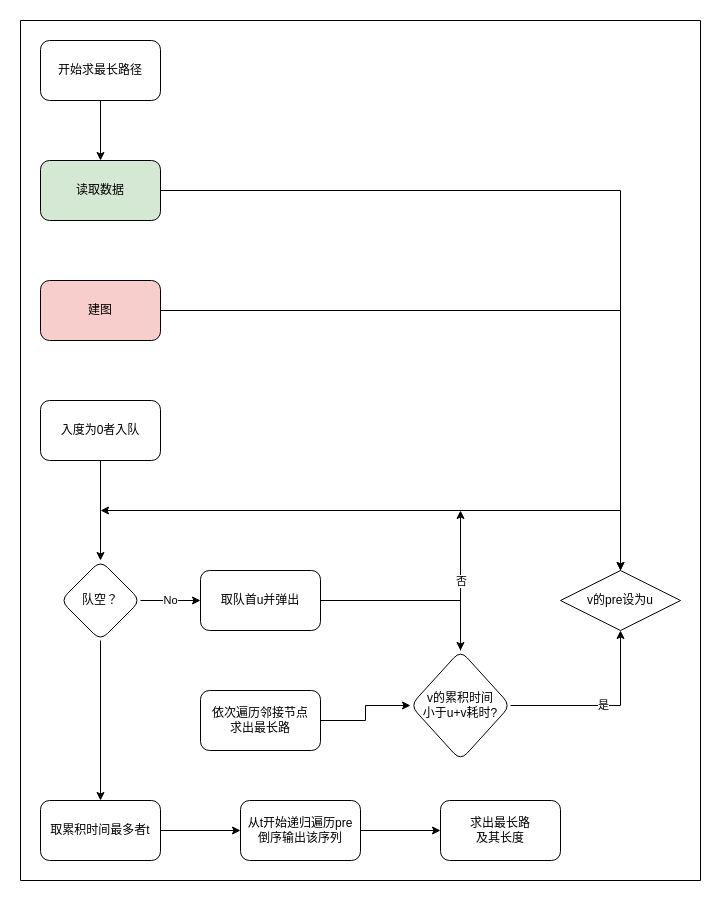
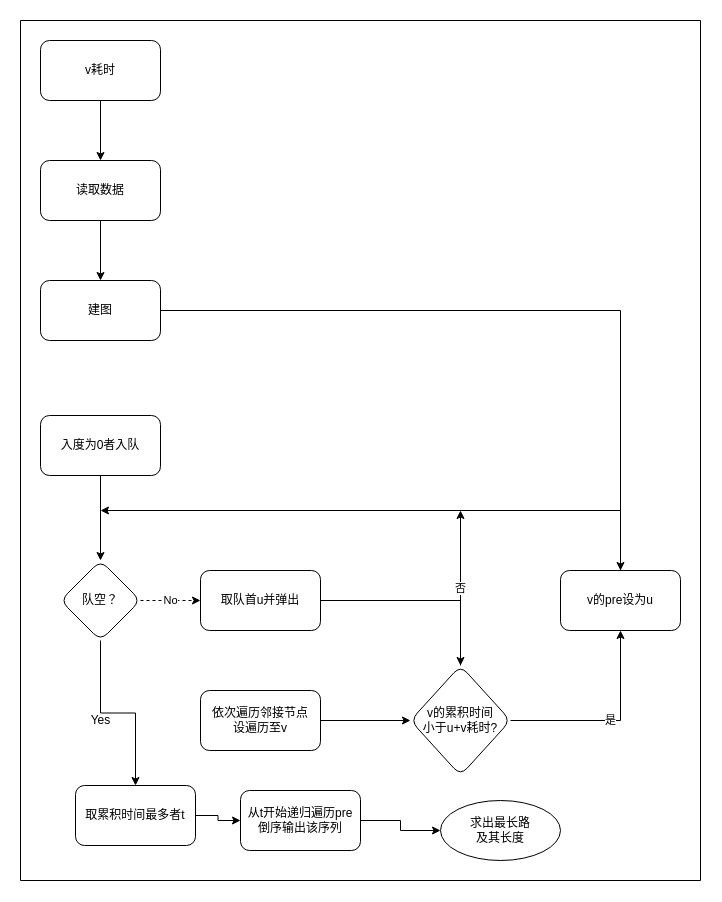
  <mxCell id="0" />
  <mxCell id="1" parent="0" />
  <mxCell id="2" value="" style="edgeStyle=orthogonalEdgeStyle;rounded=0;orthogonalLoop=1;jettySize=auto;html=1;" edge="1" parent="1" source="3" target="5"><mxGeometry relative="1" as="geometry" /></mxCell>
- <mxCell id="3" value="开始求最长路径" style="rounded=1;whiteSpace=wrap;html=1;" vertex="1" parent="1"><mxGeometry x="40" y="40" width="120" height="60" as="geometry" /></mxCell>
- <mxCell id="4" value="" style="edgeStyle=orthogonalEdgeStyle;rounded=0;orthogonalLoop=1;jettySize=auto;html=1;" edge="1" parent="1" source="5" target="21"><mxGeometry relative="1" as="geometry" /></mxCell>
- <mxCell id="5" value="读取数据" style="whiteSpace=wrap;html=1;rounded=1;fillColor=#d5e8d4;" vertex="1" parent="1"><mxGeometry x="40" y="160" width="120" height="60" as="geometry" /></mxCell>
+ <mxCell id="3" value="v耗时" style="rounded=1;whiteSpace=wrap;html=1;" vertex="1" parent="1"><mxGeometry x="40" y="40" width="120" height="60" as="geometry" /></mxCell>
+ <mxCell id="4" value="" style="edgeStyle=orthogonalEdgeStyle;rounded=0;orthogonalLoop=1;jettySize=auto;html=1;" edge="1" parent="1" source="5" target="7"><mxGeometry relative="1" as="geometry" /></mxCell>
+ <mxCell id="5" value="读取数据" style="whiteSpace=wrap;html=1;rounded=1;" vertex="1" parent="1"><mxGeometry x="40" y="160" width="120" height="60" as="geometry" /></mxCell>
  <mxCell id="6" value="" style="edgeStyle=orthogonalEdgeStyle;rounded=0;orthogonalLoop=1;jettySize=auto;html=1;" edge="1" parent="1" source="7" target="21"><mxGeometry relative="1" as="geometry" /></mxCell>
- <mxCell id="7" value="建图" style="whiteSpace=wrap;html=1;rounded=1;fillColor=#f8cecc;" vertex="1" parent="1"><mxGeometry x="40" y="280" width="120" height="60" as="geometry" /></mxCell>
+ <mxCell id="7" value="建图" style="whiteSpace=wrap;html=1;rounded=1;" vertex="1" parent="1"><mxGeometry x="40" y="280" width="120" height="60" as="geometry" /></mxCell>
  <mxCell id="8" value="" style="edgeStyle=orthogonalEdgeStyle;rounded=0;orthogonalLoop=1;jettySize=auto;html=1;" edge="1" parent="1" source="9" target="12"><mxGeometry relative="1" as="geometry" /></mxCell>
- <mxCell id="9" value="入度为0者入队" style="whiteSpace=wrap;html=1;rounded=1;" vertex="1" parent="1"><mxGeometry x="40" y="400" width="120" height="60" as="geometry" /></mxCell>
- <mxCell id="10" value="No" style="edgeStyle=orthogonalEdgeStyle;rounded=0;orthogonalLoop=1;jettySize=auto;html=1;" edge="1" parent="1" source="12" target="14"><mxGeometry relative="1" as="geometry" /></mxCell>
+ <mxCell id="9" value="入度为0者入队" style="whiteSpace=wrap;html=1;rounded=1;" vertex="1" parent="1"><mxGeometry x="40" y="415" width="120" height="60" as="geometry" /></mxCell>
+ <mxCell id="10" value="No" style="edgeStyle=orthogonalEdgeStyle;rounded=0;orthogonalLoop=1;jettySize=auto;html=1;dashed=1;" edge="1" parent="1" source="12" target="14"><mxGeometry relative="1" as="geometry" /></mxCell>
  <mxCell id="11" value="" style="edgeStyle=orthogonalEdgeStyle;rounded=0;orthogonalLoop=1;jettySize=auto;html=1;" edge="1" parent="1" source="12" target="23"><mxGeometry relative="1" as="geometry" /></mxCell>
  <mxCell id="12" value="队空？" style="rhombus;whiteSpace=wrap;html=1;rounded=1;" vertex="1" parent="1"><mxGeometry x="60" y="560" width="80" height="80" as="geometry" /></mxCell>
  <mxCell id="13" value="" style="edgeStyle=orthogonalEdgeStyle;rounded=0;orthogonalLoop=1;jettySize=auto;html=1;" edge="1" parent="1" source="14" target="19"><mxGeometry relative="1" as="geometry" /></mxCell>
  <mxCell id="14" value="取队首u并弹出" style="whiteSpace=wrap;html=1;rounded=1;" vertex="1" parent="1"><mxGeometry x="200" y="570" width="120" height="60" as="geometry" /></mxCell>
  <mxCell id="15" value="" style="edgeStyle=orthogonalEdgeStyle;rounded=0;orthogonalLoop=1;jettySize=auto;html=1;" edge="1" parent="1" source="16" target="19"><mxGeometry relative="1" as="geometry" /></mxCell>
- <mxCell id="16" value="依次遍历邻接节点&lt;br&gt;求出最长路" style="whiteSpace=wrap;html=1;rounded=1;" vertex="1" parent="1"><mxGeometry x="200" y="690" width="120" height="60" as="geometry" /></mxCell>
+ <mxCell id="16" value="依次遍历邻接节点&lt;br&gt;设遍历至v" style="whiteSpace=wrap;html=1;rounded=1;" vertex="1" parent="1"><mxGeometry x="200" y="690" width="120" height="60" as="geometry" /></mxCell>
  <mxCell id="17" value="是" style="edgeStyle=orthogonalEdgeStyle;rounded=0;orthogonalLoop=1;jettySize=auto;html=1;" edge="1" parent="1" source="19" target="21"><mxGeometry relative="1" as="geometry" /></mxCell>
  <mxCell id="18" value="否" style="edgeStyle=orthogonalEdgeStyle;rounded=0;orthogonalLoop=1;jettySize=auto;html=1;" edge="1" parent="1" source="19"><mxGeometry relative="1" as="geometry"><mxPoint x="460" y="510" as="targetPoint" /></mxGeometry></mxCell>
- <mxCell id="19" value="v的累积时间&lt;br&gt;小于u+v耗时?" style="rhombus;whiteSpace=wrap;html=1;rounded=1;" vertex="1" parent="1"><mxGeometry x="410" y="650" width="100" height="110" as="geometry" /></mxCell>
+ <mxCell id="19" value="v的累积时间&lt;br&gt;小于u+v耗时?" style="rhombus;whiteSpace=wrap;html=1;rounded=1;" vertex="1" parent="1"><mxGeometry x="410" y="665" width="100" height="110" as="geometry" /></mxCell>
  <mxCell id="20" style="edgeStyle=orthogonalEdgeStyle;rounded=0;orthogonalLoop=1;jettySize=auto;html=1;" edge="1" parent="1" source="21"><mxGeometry relative="1" as="geometry"><mxPoint x="100" y="510" as="targetPoint" /><Array as="points"><mxPoint x="620" y="510" /></Array></mxGeometry></mxCell>
- <mxCell id="21" value="v的pre设为u" style="rhombus;whiteSpace=wrap;html=1;" vertex="1" parent="1"><mxGeometry x="560" y="570" width="120" height="60" as="geometry" /></mxCell>
+ <mxCell id="21" value="v的pre设为u" style="whiteSpace=wrap;html=1;rounded=1;" vertex="1" parent="1"><mxGeometry x="560" y="570" width="120" height="60" as="geometry" /></mxCell>
  <mxCell id="22" value="" style="edgeStyle=orthogonalEdgeStyle;rounded=0;orthogonalLoop=1;jettySize=auto;html=1;" edge="1" parent="1" source="23" target="26"><mxGeometry relative="1" as="geometry" /></mxCell>
- <mxCell id="23" value="取累积时间最多者t" style="whiteSpace=wrap;html=1;rounded=1;" vertex="1" parent="1"><mxGeometry x="40" y="800" width="120" height="60" as="geometry" /></mxCell>
+ <mxCell id="23" value="取累积时间最多者t" style="whiteSpace=wrap;html=1;rounded=1;" vertex="1" parent="1"><mxGeometry x="75" y="785" width="120" height="60" as="geometry" /></mxCell>
+ <mxCell id="24" value="Yes" style="text;html=1;align=center;verticalAlign=middle;resizable=0;points=[];autosize=1;strokeColor=none;" vertex="1" parent="1"><mxGeometry x="85" y="710" width="30" height="20" as="geometry" /></mxCell>
  <mxCell id="25" value="" style="edgeStyle=orthogonalEdgeStyle;rounded=0;orthogonalLoop=1;jettySize=auto;html=1;" edge="1" parent="1" source="26" target="27"><mxGeometry relative="1" as="geometry" /></mxCell>
- <mxCell id="26" value="从t开始递归遍历pre&lt;br&gt;倒序输出该序列" style="whiteSpace=wrap;html=1;rounded=1;" vertex="1" parent="1"><mxGeometry x="240" y="800" width="120" height="60" as="geometry" /></mxCell>
- <mxCell id="27" value="求出最长路&lt;br&gt;及其长度" style="whiteSpace=wrap;html=1;rounded=1;" vertex="1" parent="1"><mxGeometry x="440" y="800" width="120" height="60" as="geometry" /></mxCell>
+ <mxCell id="26" value="从t开始递归遍历pre&lt;br&gt;倒序输出该序列" style="whiteSpace=wrap;html=1;rounded=1;" vertex="1" parent="1"><mxGeometry x="240" y="790" width="120" height="60" as="geometry" /></mxCell>
+ <mxCell id="27" value="求出最长路&lt;br&gt;及其长度" style="ellipse;whiteSpace=wrap;html=1;" vertex="1" parent="1"><mxGeometry x="440" y="800" width="120" height="60" as="geometry" /></mxCell>
  <mxCell id="28" value="" style="swimlane;startSize=0;" vertex="1" parent="1"><mxGeometry x="20" y="20" width="680" height="860" as="geometry" /></mxCell>
